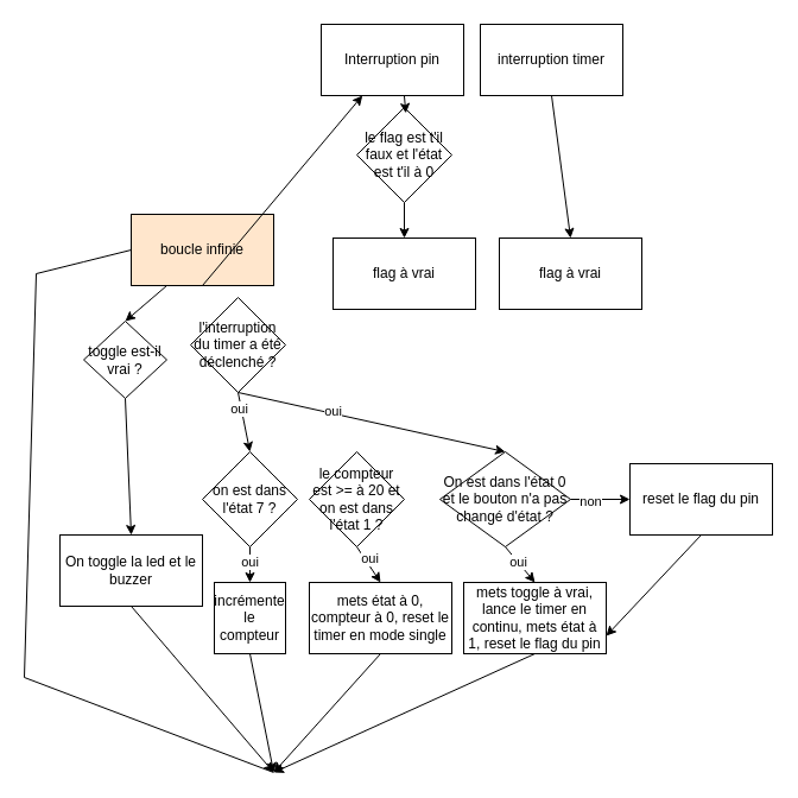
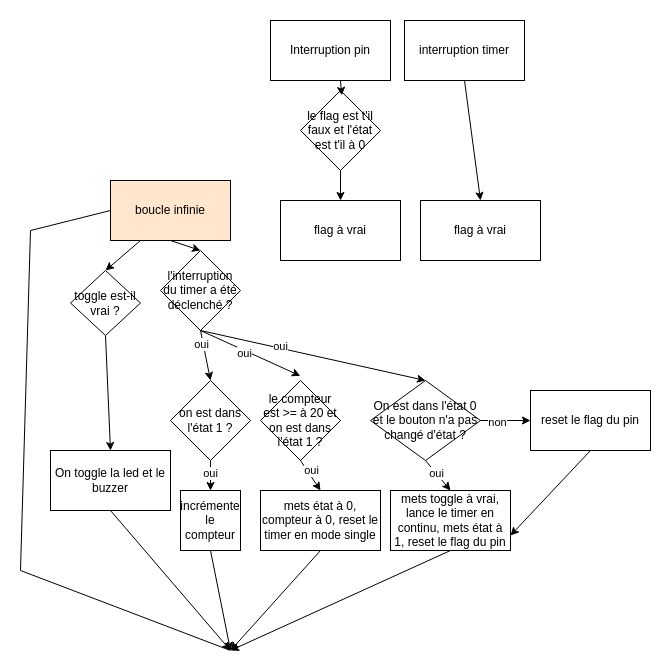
  <mxCell id="0" />
  <mxCell id="1" parent="0" />
  <mxCell id="2" value="boucle infinie" style="rounded=0;whiteSpace=wrap;html=1;fillColor=#ffe6cc;" parent="1" vertex="1"><mxGeometry x="110" y="180" width="120" height="60" as="geometry" /></mxCell>
  <mxCell id="3" value="toggle est-il vrai ?" style="rhombus;whiteSpace=wrap;html=1;" parent="1" vertex="1"><mxGeometry x="70" y="270" width="70" height="65" as="geometry" /></mxCell>
  <mxCell id="4" value="l'interruption du timer a été déclenché ?" style="rhombus;whiteSpace=wrap;html=1;" parent="1" vertex="1"><mxGeometry x="160" y="250" width="80" height="80" as="geometry" /></mxCell>
- <mxCell id="5" value="on est dans l'état 7 ?" style="rhombus;whiteSpace=wrap;html=1;" parent="1" vertex="1"><mxGeometry x="170" y="380" width="80" height="80" as="geometry" /></mxCell>
+ <mxCell id="5" value="on est dans l'état 1 ?" style="rhombus;whiteSpace=wrap;html=1;" parent="1" vertex="1"><mxGeometry x="170" y="380" width="80" height="80" as="geometry" /></mxCell>
  <mxCell id="6" value="le compteur est &amp;gt;= à 20 et on est dans l'état 1 ?" style="rhombus;whiteSpace=wrap;html=1;" parent="1" vertex="1"><mxGeometry x="260" y="380" width="80" height="80" as="geometry" /></mxCell>
  <mxCell id="7" value="On est dans l'état 0 et le bouton n'a pas changé d'état ?" style="rhombus;whiteSpace=wrap;html=1;" parent="1" vertex="1"><mxGeometry x="370" y="380" width="110" height="80" as="geometry" /></mxCell>
- <mxCell id="8" value="" style="endArrow=classic;html=1;rounded=0;exitX=0.5;exitY=1;exitDx=0;exitDy=0;" parent="1" source="2" target="34" edge="1"><mxGeometry width="50" height="50" relative="1" as="geometry"><mxPoint x="320" y="340" as="sourcePoint" /><mxPoint x="370" y="290" as="targetPoint" /></mxGeometry></mxCell>
+ <mxCell id="8" value="" style="endArrow=classic;html=1;rounded=0;exitX=0.5;exitY=1;exitDx=0;exitDy=0;entryX=0.5;entryY=0;entryDx=0;entryDy=0;" parent="1" source="2" target="4" edge="1"><mxGeometry width="50" height="50" relative="1" as="geometry"><mxPoint x="320" y="340" as="sourcePoint" /><mxPoint x="370" y="290" as="targetPoint" /></mxGeometry></mxCell>
  <mxCell id="9" value="" style="endArrow=classic;html=1;rounded=0;exitX=0.25;exitY=1;exitDx=0;exitDy=0;entryX=0.5;entryY=0;entryDx=0;entryDy=0;" parent="1" source="2" target="3" edge="1"><mxGeometry width="50" height="50" relative="1" as="geometry"><mxPoint x="320" y="340" as="sourcePoint" /><mxPoint x="370" y="290" as="targetPoint" /></mxGeometry></mxCell>
  <mxCell id="10" value="" style="endArrow=classic;html=1;rounded=0;exitX=0.5;exitY=1;exitDx=0;exitDy=0;entryX=0.5;entryY=0;entryDx=0;entryDy=0;" parent="1" source="4" target="5" edge="1"><mxGeometry width="50" height="50" relative="1" as="geometry"><mxPoint x="320" y="390" as="sourcePoint" /><mxPoint x="370" y="340" as="targetPoint" /></mxGeometry></mxCell>
  <mxCell id="11" value="oui" style="edgeLabel;html=1;align=center;verticalAlign=middle;resizable=0;points=[];" parent="10" vertex="1" connectable="0"><mxGeometry x="-0.486" y="-2" relative="1" as="geometry"><mxPoint as="offset" /></mxGeometry></mxCell>
+ <mxCell id="12" value="" style="endArrow=classic;html=1;rounded=0;exitX=0.5;exitY=1;exitDx=0;exitDy=0;entryX=0.498;entryY=-0.058;entryDx=0;entryDy=0;entryPerimeter=0;" parent="1" source="4" target="6" edge="1"><mxGeometry width="50" height="50" relative="1" as="geometry"><mxPoint x="320" y="390" as="sourcePoint" /><mxPoint x="370" y="340" as="targetPoint" /></mxGeometry></mxCell>
+ <mxCell id="13" value="oui" style="edgeLabel;html=1;align=center;verticalAlign=middle;resizable=0;points=[];" parent="12" vertex="1" connectable="0"><mxGeometry x="-0.11" y="-2" relative="1" as="geometry"><mxPoint as="offset" /></mxGeometry></mxCell>
  <mxCell id="14" value="" style="endArrow=classic;html=1;rounded=0;exitX=0.5;exitY=1;exitDx=0;exitDy=0;entryX=0.5;entryY=0;entryDx=0;entryDy=0;" parent="1" source="4" target="7" edge="1"><mxGeometry width="50" height="50" relative="1" as="geometry"><mxPoint x="320" y="440" as="sourcePoint" /><mxPoint x="370" y="390" as="targetPoint" /></mxGeometry></mxCell>
  <mxCell id="15" value="oui" style="edgeLabel;html=1;align=center;verticalAlign=middle;resizable=0;points=[];" parent="14" vertex="1" connectable="0"><mxGeometry x="-0.3" y="2" relative="1" as="geometry"><mxPoint as="offset" /></mxGeometry></mxCell>
  <mxCell id="16" value="incrémente le compteur" style="rounded=0;whiteSpace=wrap;html=1;" parent="1" vertex="1"><mxGeometry x="180" y="490" width="60" height="60" as="geometry" /></mxCell>
  <mxCell id="17" value="mets état à 0, compteur à 0, reset le timer en mode single" style="rounded=0;whiteSpace=wrap;html=1;" parent="1" vertex="1"><mxGeometry x="260" y="490" width="120" height="60" as="geometry" /></mxCell>
  <mxCell id="18" value="" style="endArrow=classic;html=1;rounded=0;exitX=0.5;exitY=1;exitDx=0;exitDy=0;entryX=0.5;entryY=0;entryDx=0;entryDy=0;" parent="1" source="5" target="16" edge="1"><mxGeometry width="50" height="50" relative="1" as="geometry"><mxPoint x="320" y="530" as="sourcePoint" /><mxPoint x="370" y="480" as="targetPoint" /></mxGeometry></mxCell>
  <mxCell id="19" value="oui" style="edgeLabel;html=1;align=center;verticalAlign=middle;resizable=0;points=[];" parent="18" vertex="1" connectable="0"><mxGeometry x="-0.2" y="-1" relative="1" as="geometry"><mxPoint as="offset" /></mxGeometry></mxCell>
  <mxCell id="20" value="mets toggle à vrai, lance le timer en continu, mets état à 1, reset le flag du pin" style="rounded=0;whiteSpace=wrap;html=1;" parent="1" vertex="1"><mxGeometry x="390" y="490" width="120" height="60" as="geometry" /></mxCell>
  <mxCell id="21" value="" style="endArrow=classic;html=1;rounded=0;exitX=0.5;exitY=1;exitDx=0;exitDy=0;entryX=0.5;entryY=0;entryDx=0;entryDy=0;" parent="1" source="6" target="17" edge="1"><mxGeometry width="50" height="50" relative="1" as="geometry"><mxPoint x="320" y="530" as="sourcePoint" /><mxPoint x="370" y="480" as="targetPoint" /></mxGeometry></mxCell>
  <mxCell id="22" value="oui" style="edgeLabel;html=1;align=center;verticalAlign=middle;resizable=0;points=[];" parent="21" vertex="1" connectable="0"><mxGeometry x="-0.231" y="3" relative="1" as="geometry"><mxPoint as="offset" /></mxGeometry></mxCell>
  <mxCell id="23" value="" style="endArrow=classic;html=1;rounded=0;exitX=0.5;exitY=1;exitDx=0;exitDy=0;entryX=0.5;entryY=0;entryDx=0;entryDy=0;" parent="1" source="7" target="20" edge="1"><mxGeometry width="50" height="50" relative="1" as="geometry"><mxPoint x="320" y="530" as="sourcePoint" /><mxPoint x="370" y="480" as="targetPoint" /></mxGeometry></mxCell>
  <mxCell id="24" value="oui" style="edgeLabel;html=1;align=center;verticalAlign=middle;resizable=0;points=[];" parent="23" vertex="1" connectable="0"><mxGeometry x="-0.2" relative="1" as="geometry"><mxPoint as="offset" /></mxGeometry></mxCell>
  <mxCell id="25" value="" style="endArrow=classic;html=1;rounded=0;exitX=0.5;exitY=1;exitDx=0;exitDy=0;" parent="1" source="3" edge="1"><mxGeometry width="50" height="50" relative="1" as="geometry"><mxPoint x="320" y="440" as="sourcePoint" /><mxPoint x="110" y="450" as="targetPoint" /></mxGeometry></mxCell>
  <mxCell id="26" value="On toggle la led et le buzzer" style="rounded=0;whiteSpace=wrap;html=1;" parent="1" vertex="1"><mxGeometry x="50" y="450" width="120" height="60" as="geometry" /></mxCell>
  <mxCell id="27" value="" style="endArrow=classic;html=1;rounded=0;" parent="1" edge="1"><mxGeometry width="50" height="50" relative="1" as="geometry"><mxPoint x="110" y="510" as="sourcePoint" /><mxPoint x="230" y="650" as="targetPoint" /></mxGeometry></mxCell>
  <mxCell id="28" value="" style="endArrow=classic;html=1;rounded=0;exitX=0.5;exitY=1;exitDx=0;exitDy=0;" parent="1" source="16" edge="1"><mxGeometry width="50" height="50" relative="1" as="geometry"><mxPoint x="320" y="530" as="sourcePoint" /><mxPoint x="230" y="650" as="targetPoint" /></mxGeometry></mxCell>
  <mxCell id="29" value="" style="endArrow=classic;html=1;rounded=0;exitX=0.5;exitY=1;exitDx=0;exitDy=0;" parent="1" source="17" edge="1"><mxGeometry width="50" height="50" relative="1" as="geometry"><mxPoint x="320" y="530" as="sourcePoint" /><mxPoint x="230" y="650" as="targetPoint" /></mxGeometry></mxCell>
  <mxCell id="30" value="" style="endArrow=classic;html=1;rounded=0;exitX=0.5;exitY=1;exitDx=0;exitDy=0;" parent="1" source="20" edge="1"><mxGeometry width="50" height="50" relative="1" as="geometry"><mxPoint x="320" y="530" as="sourcePoint" /><mxPoint x="230" y="650" as="targetPoint" /></mxGeometry></mxCell>
  <mxCell id="31" value="" style="endArrow=none;html=1;rounded=0;" parent="1" edge="1"><mxGeometry width="50" height="50" relative="1" as="geometry"><mxPoint x="230" y="650" as="sourcePoint" /><mxPoint x="20" y="570" as="targetPoint" /></mxGeometry></mxCell>
  <mxCell id="32" value="" style="endArrow=none;html=1;rounded=0;" parent="1" edge="1"><mxGeometry width="50" height="50" relative="1" as="geometry"><mxPoint x="20" y="570" as="sourcePoint" /><mxPoint x="30" y="230" as="targetPoint" /></mxGeometry></mxCell>
  <mxCell id="33" value="" style="endArrow=none;html=1;rounded=0;entryX=0;entryY=0.5;entryDx=0;entryDy=0;" parent="1" target="2" edge="1"><mxGeometry width="50" height="50" relative="1" as="geometry"><mxPoint x="30" y="230" as="sourcePoint" /><mxPoint x="370" y="50" as="targetPoint" /><Array as="points"><mxPoint x="70" y="220" /></Array></mxGeometry></mxCell>
  <mxCell id="34" value="Interruption pin" style="rounded=0;whiteSpace=wrap;html=1;" parent="1" vertex="1"><mxGeometry x="270" y="20" width="120" height="60" as="geometry" /></mxCell>
  <mxCell id="35" value="le flag est t'il faux et l'état est t'il à 0" style="rhombus;whiteSpace=wrap;html=1;" parent="1" vertex="1"><mxGeometry x="300" y="90" width="80" height="80" as="geometry" /></mxCell>
  <mxCell id="36" value="" style="endArrow=classic;html=1;rounded=0;exitX=0.583;exitY=1;exitDx=0;exitDy=0;exitPerimeter=0;entryX=0.516;entryY=0.061;entryDx=0;entryDy=0;entryPerimeter=0;" parent="1" source="34" target="35" edge="1"><mxGeometry width="50" height="50" relative="1" as="geometry"><mxPoint x="320" y="150" as="sourcePoint" /><mxPoint x="370" y="100" as="targetPoint" /></mxGeometry></mxCell>
  <mxCell id="37" value="flag à vrai&lt;br&gt;" style="rounded=0;whiteSpace=wrap;html=1;" parent="1" vertex="1"><mxGeometry x="280" y="200" width="120" height="60" as="geometry" /></mxCell>
  <mxCell id="38" value="" style="endArrow=classic;html=1;rounded=0;exitX=0.5;exitY=1;exitDx=0;exitDy=0;entryX=0.5;entryY=0;entryDx=0;entryDy=0;" parent="1" source="35" target="37" edge="1"><mxGeometry width="50" height="50" relative="1" as="geometry"><mxPoint x="320" y="200" as="sourcePoint" /><mxPoint x="370" y="150" as="targetPoint" /></mxGeometry></mxCell>
  <mxCell id="39" value="reset le flag du pin" style="rounded=0;whiteSpace=wrap;html=1;" parent="1" vertex="1"><mxGeometry x="530" y="390" width="120" height="60" as="geometry" /></mxCell>
  <mxCell id="40" value="" style="endArrow=classic;html=1;rounded=0;exitX=1;exitY=0.5;exitDx=0;exitDy=0;entryX=0;entryY=0.5;entryDx=0;entryDy=0;" parent="1" source="7" target="39" edge="1"><mxGeometry width="50" height="50" relative="1" as="geometry"><mxPoint x="380" y="390" as="sourcePoint" /><mxPoint x="430" y="340" as="targetPoint" /></mxGeometry></mxCell>
  <mxCell id="41" value="non" style="edgeLabel;html=1;align=center;verticalAlign=middle;resizable=0;points=[];" parent="40" vertex="1" connectable="0"><mxGeometry x="-0.36" y="-1" relative="1" as="geometry"><mxPoint as="offset" /></mxGeometry></mxCell>
  <mxCell id="42" value="" style="endArrow=classic;html=1;rounded=0;exitX=0.5;exitY=1;exitDx=0;exitDy=0;entryX=1;entryY=0.75;entryDx=0;entryDy=0;" parent="1" source="39" target="20" edge="1"><mxGeometry width="50" height="50" relative="1" as="geometry"><mxPoint x="380" y="390" as="sourcePoint" /><mxPoint x="430" y="340" as="targetPoint" /></mxGeometry></mxCell>
  <mxCell id="43" value="interruption timer" style="rounded=0;whiteSpace=wrap;html=1;" vertex="1" parent="1"><mxGeometry x="404" y="20" width="120" height="60" as="geometry" /></mxCell>
  <mxCell id="44" value="flag à vrai&lt;br&gt;" style="rounded=0;whiteSpace=wrap;html=1;" vertex="1" parent="1"><mxGeometry x="420" y="200" width="120" height="60" as="geometry" /></mxCell>
  <mxCell id="45" value="" style="endArrow=classic;html=1;rounded=0;exitX=0.5;exitY=1;exitDx=0;exitDy=0;entryX=0.5;entryY=0;entryDx=0;entryDy=0;" edge="1" parent="1" source="43" target="44"><mxGeometry width="50" height="50" relative="1" as="geometry"><mxPoint x="380" y="460" as="sourcePoint" /><mxPoint x="430" y="410" as="targetPoint" /></mxGeometry></mxCell>
